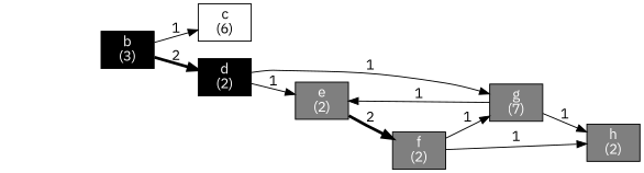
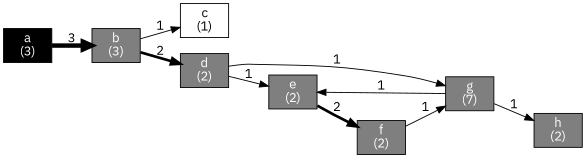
  digraph {
    fontname="IBM Plex Sans"
    rankdir=LR
    node [fillcolor=gray50 fontcolor=white fontname="IBM Plex Sans" shape=box style=filled]
    edge [fontname="IBM Plex Sans" penwidth=1.0]
-   n2 [fillcolor=gray0 label="b\n(3)"]
-   n3 [fillcolor=gray100 fontcolor=black label="c\n(6)"]
-   n4 [fillcolor=gray0 label="d\n(2)"]
+   n1 [fillcolor=gray0 label="a\n(3)"]
+   n2 [label="b\n(3)"]
+   n3 [fillcolor=gray100 fontcolor=black label="c\n(1)"]
+   n4 [label="d\n(2)"]
    n5 [label="e\n(2)"]
    n6 [label="g\n(7)"]
    n7 [label="f\n(2)"]
    n8 [label="h\n(2)"]
+   n1 -> n2 [label=3 penwidth=5.0]
    n2 -> n3 [label=1]
    n2 -> n4 [label=2 penwidth=3.0]
    n4 -> n5 [label=1]
    n4 -> n6 [label=1]
    n5 -> n7 [label=2 penwidth=3.0]
    n6 -> n5 [label=1]
    n6 -> n8 [label=1]
    n7 -> n6 [label=1]
-   n7 -> n8 [label=1]
  }
